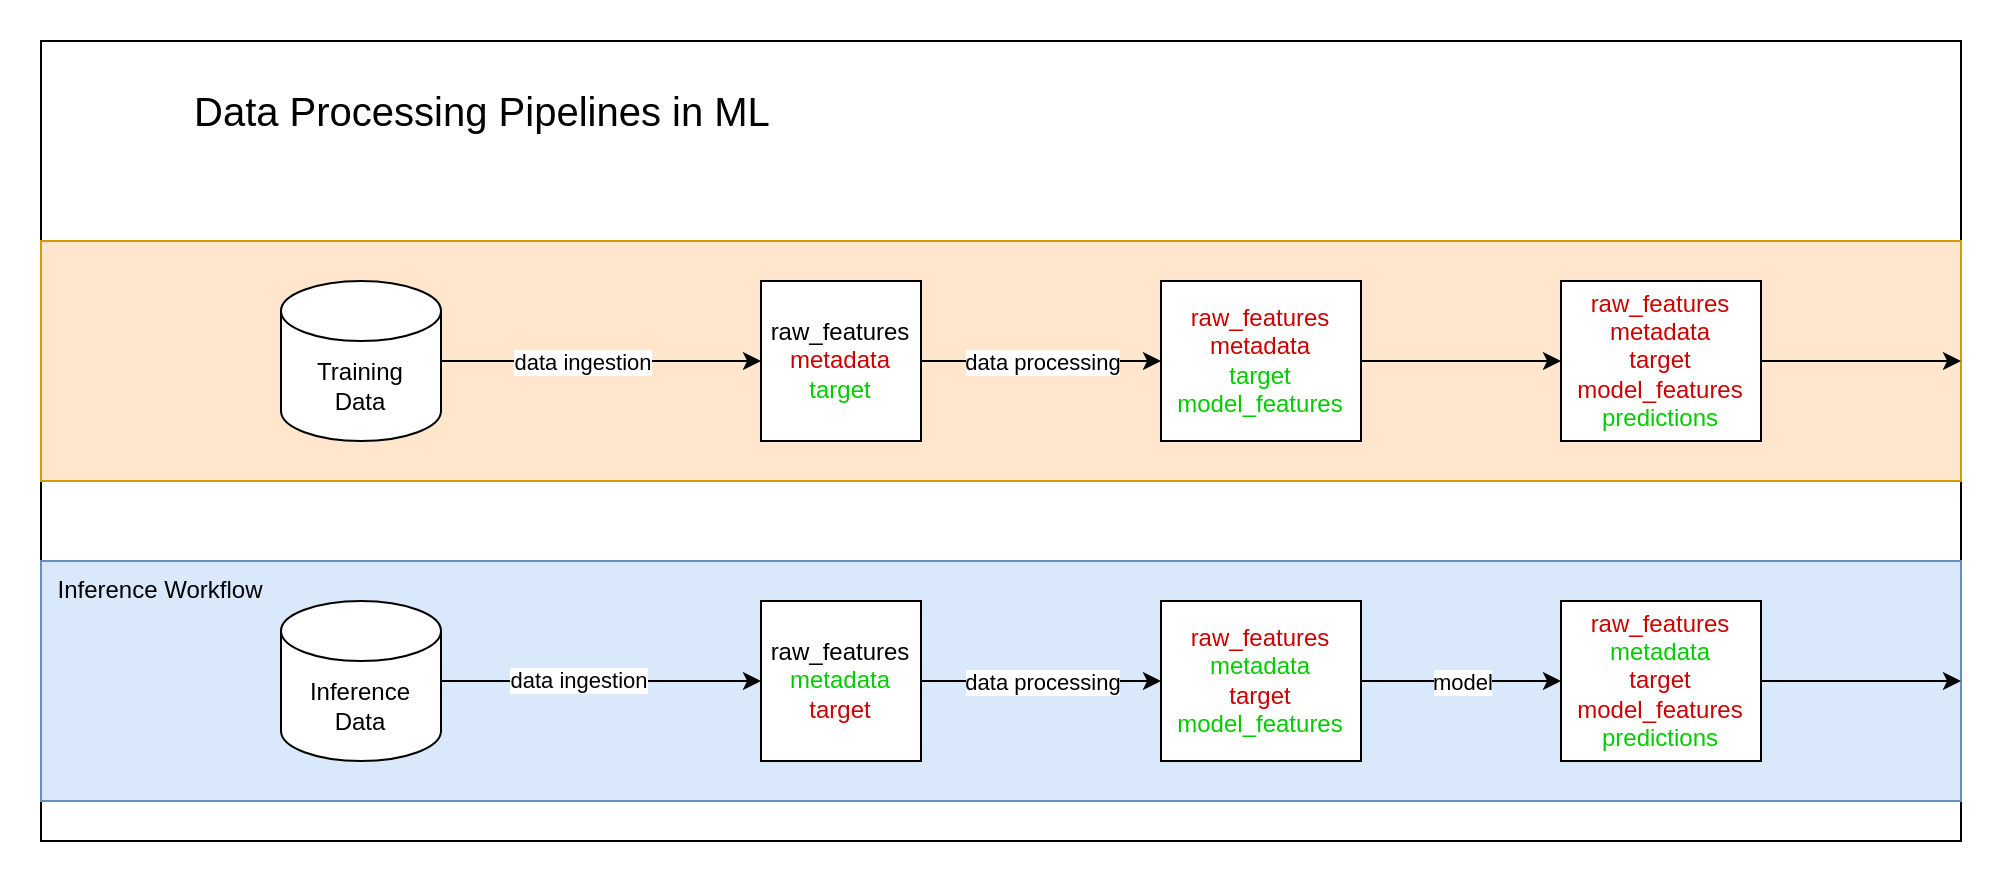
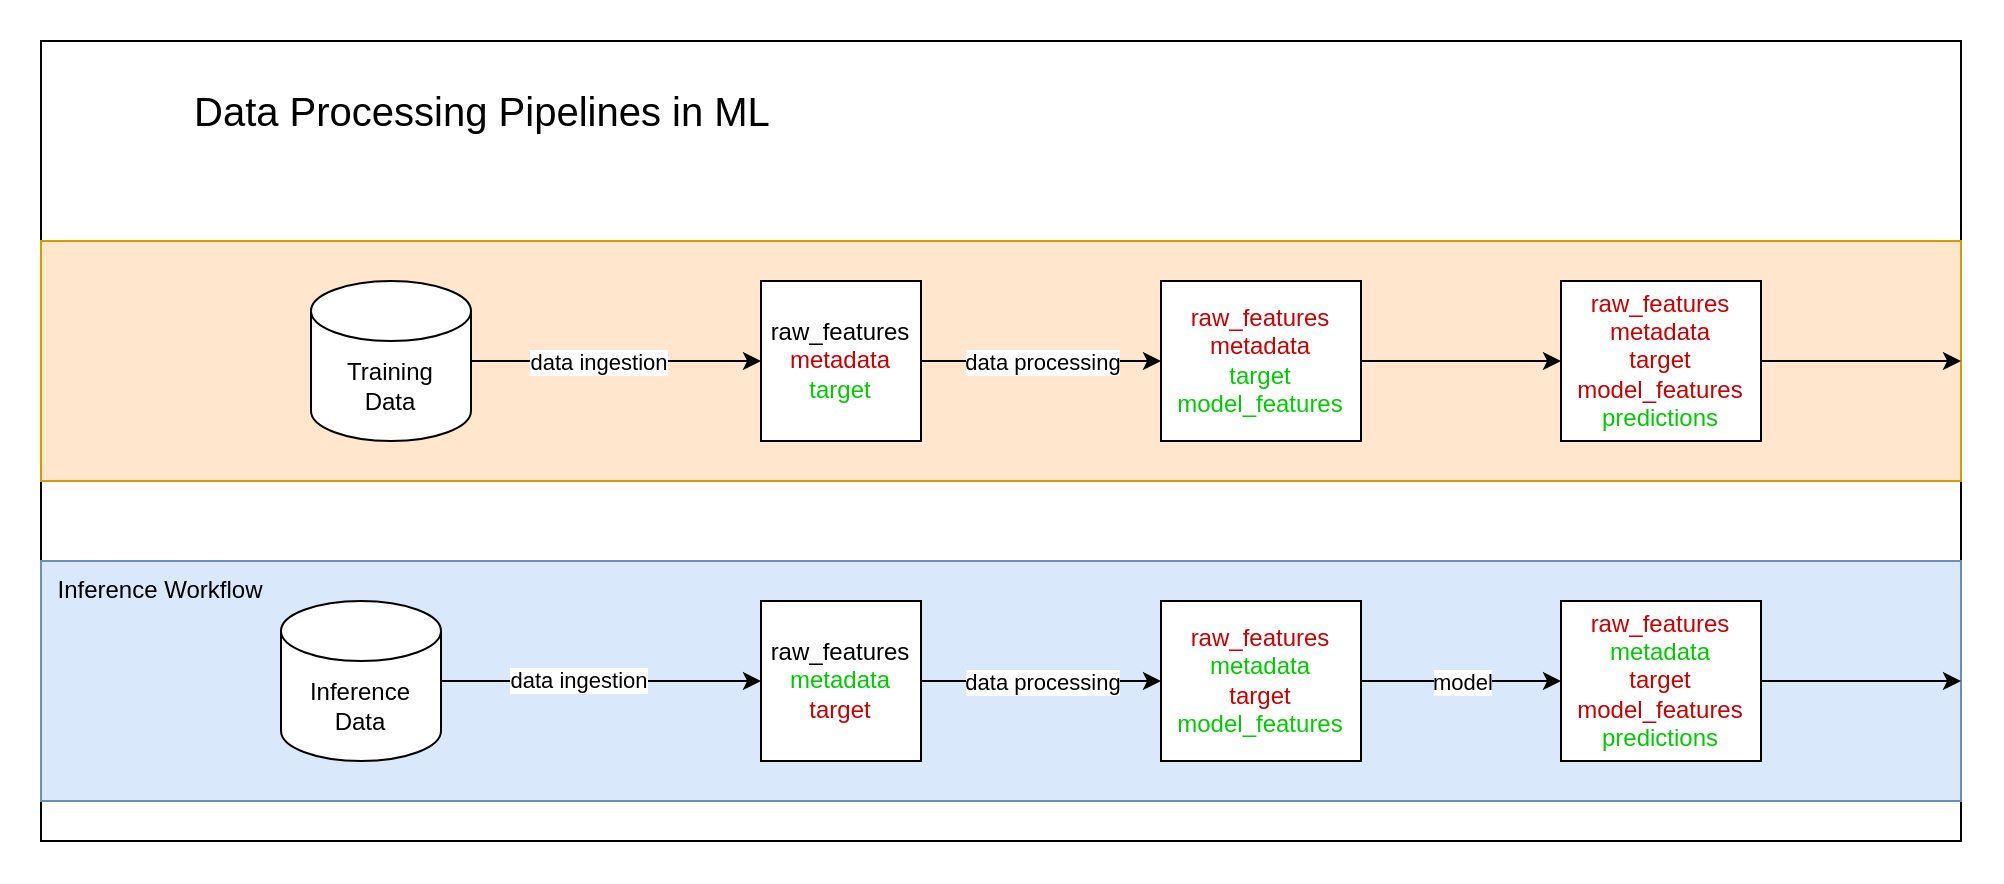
  <mxCell id="0" />
  <mxCell id="1" parent="0" />
  <mxCell id="2" value="" style="rounded=0;whiteSpace=wrap;html=1;" vertex="1" parent="1"><mxGeometry y="20" width="960" height="400" as="geometry" x="20" /></mxCell>
  <mxCell id="3" value="" style="rounded=0;whiteSpace=wrap;html=1;fillColor=#dae8fc;strokeColor=#6c8ebf;align=left;" vertex="1" parent="1"><mxGeometry y="280" width="960" height="120" as="geometry" x="20" /></mxCell>
  <mxCell id="4" value="" style="rounded=0;whiteSpace=wrap;html=1;fillColor=#ffe6cc;strokeColor=#d79b00;align=left;" vertex="1" parent="1"><mxGeometry y="120" width="960" height="120" as="geometry" x="20" /></mxCell>
  <mxCell id="5" style="edgeStyle=none;html=1;entryX=0;entryY=0.5;entryDx=0;entryDy=0;" edge="1" parent="1" source="7" target="13"><mxGeometry relative="1" as="geometry" /></mxCell>
  <mxCell id="6" value="data ingestion" style="edgeLabel;html=1;align=center;verticalAlign=middle;resizable=0;points=[];" vertex="1" connectable="0" parent="5"><mxGeometry x="-0.125" relative="1" as="geometry"><mxPoint as="offset" /></mxGeometry></mxCell>
- <mxCell id="7" value="Training&lt;br&gt;Data" style="shape=cylinder3;whiteSpace=wrap;html=1;boundedLbl=1;backgroundOutline=1;size=15;" vertex="1" parent="1"><mxGeometry x="140" y="140" width="80" height="80" as="geometry" /></mxCell>
+ <mxCell id="7" value="Training&lt;br&gt;Data" style="shape=cylinder3;whiteSpace=wrap;html=1;boundedLbl=1;backgroundOutline=1;size=15;" vertex="1" parent="1"><mxGeometry x="155" y="140" width="80" height="80" as="geometry" /></mxCell>
  <mxCell id="8" style="edgeStyle=none;html=1;entryX=0;entryY=0.5;entryDx=0;entryDy=0;" edge="1" parent="1" source="10" target="16"><mxGeometry relative="1" as="geometry" /></mxCell>
  <mxCell id="9" value="data ingestion" style="edgeLabel;html=1;align=center;verticalAlign=middle;resizable=0;points=[];" vertex="1" connectable="0" parent="8"><mxGeometry x="-0.15" y="1" relative="1" as="geometry"><mxPoint as="offset" /></mxGeometry></mxCell>
  <mxCell id="10" value="Inference&lt;br&gt;Data" style="shape=cylinder3;whiteSpace=wrap;html=1;boundedLbl=1;backgroundOutline=1;size=15;" vertex="1" parent="1"><mxGeometry x="140" y="300" width="80" height="80" as="geometry" /></mxCell>
  <mxCell id="11" style="edgeStyle=none;html=1;entryX=0;entryY=0.5;entryDx=0;entryDy=0;" edge="1" parent="1" source="13" target="18"><mxGeometry relative="1" as="geometry" /></mxCell>
  <mxCell id="12" value="data processing" style="edgeLabel;html=1;align=center;verticalAlign=middle;resizable=0;points=[];" vertex="1" connectable="0" parent="11"><mxGeometry x="-0.183" relative="1" as="geometry"><mxPoint x="11" as="offset" /></mxGeometry></mxCell>
  <mxCell id="13" value="raw_features&lt;br&gt;&lt;font style=&quot;color: rgb(204, 0, 0);&quot;&gt;metadata&lt;/font&gt;&lt;br&gt;&lt;font style=&quot;color: rgb(0, 204, 0);&quot;&gt;target&lt;/font&gt;" style="rounded=0;whiteSpace=wrap;html=1;" vertex="1" parent="1"><mxGeometry x="380" y="140" width="80" height="80" as="geometry" /></mxCell>
  <mxCell id="14" style="edgeStyle=none;html=1;entryX=0;entryY=0.5;entryDx=0;entryDy=0;" edge="1" parent="1" source="16" target="21"><mxGeometry relative="1" as="geometry" /></mxCell>
  <mxCell id="15" value="data processing" style="edgeLabel;html=1;align=center;verticalAlign=middle;resizable=0;points=[];" vertex="1" connectable="0" parent="14"><mxGeometry x="-0.183" relative="1" as="geometry"><mxPoint x="11" as="offset" /></mxGeometry></mxCell>
  <mxCell id="16" value="raw_features&lt;br&gt;&lt;font style=&quot;color: rgb(0, 204, 0);&quot;&gt;metadata&lt;/font&gt;&lt;br&gt;&lt;font style=&quot;color: rgb(204, 0, 0);&quot;&gt;target&lt;/font&gt;" style="rounded=0;whiteSpace=wrap;html=1;" vertex="1" parent="1"><mxGeometry x="380" y="300" width="80" height="80" as="geometry" /></mxCell>
  <mxCell id="17" style="edgeStyle=none;html=1;entryX=0;entryY=0.5;entryDx=0;entryDy=0;" edge="1" parent="1" source="18" target="25"><mxGeometry relative="1" as="geometry" /></mxCell>
  <mxCell id="18" value="&lt;font style=&quot;color: rgb(204, 0, 0);&quot;&gt;raw_features&lt;/font&gt;&lt;br&gt;&lt;font style=&quot;color: rgb(204, 0, 0);&quot;&gt;metadata&lt;br&gt;&lt;/font&gt;&lt;font style=&quot;color: rgb(0, 204, 0);&quot;&gt;target&lt;br&gt;model_features&lt;/font&gt;" style="rounded=0;whiteSpace=wrap;html=1;" vertex="1" parent="1"><mxGeometry x="580" y="140" width="100" height="80" as="geometry" /></mxCell>
  <mxCell id="19" style="edgeStyle=none;html=1;entryX=0;entryY=0.5;entryDx=0;entryDy=0;" edge="1" parent="1" source="21" target="23"><mxGeometry relative="1" as="geometry" /></mxCell>
  <mxCell id="20" value="model" style="edgeLabel;html=1;align=center;verticalAlign=middle;resizable=0;points=[];" vertex="1" connectable="0" parent="19"><mxGeometry x="-0.24" relative="1" as="geometry"><mxPoint x="12" as="offset" /></mxGeometry></mxCell>
  <mxCell id="21" value="&lt;font style=&quot;color: rgb(204, 0, 0);&quot;&gt;raw_features&lt;/font&gt;&lt;br&gt;&lt;font style=&quot;color: rgb(0, 204, 0);&quot;&gt;metadata&lt;/font&gt;&lt;br&gt;&lt;font&gt;&lt;font style=&quot;color: rgb(204, 0, 0);&quot;&gt;target&lt;/font&gt;&lt;br&gt;&lt;font style=&quot;color: rgb(0, 204, 0);&quot;&gt;model_features&lt;/font&gt;&lt;/font&gt;" style="rounded=0;whiteSpace=wrap;html=1;" vertex="1" parent="1"><mxGeometry x="580" y="300" width="100" height="80" as="geometry" /></mxCell>
  <mxCell id="22" style="edgeStyle=none;html=1;" edge="1" parent="1" source="23" target="3"><mxGeometry relative="1" as="geometry" /></mxCell>
  <mxCell id="23" value="&lt;font style=&quot;color: rgb(204, 0, 0);&quot;&gt;raw_features&lt;/font&gt;&lt;br&gt;&lt;font style=&quot;color: rgb(0, 204, 0);&quot;&gt;metadata&lt;/font&gt;&lt;br&gt;&lt;font&gt;&lt;font style=&quot;color: rgb(204, 0, 0);&quot;&gt;target&lt;/font&gt;&lt;br&gt;&lt;font style=&quot;color: rgb(204, 0, 0);&quot;&gt;model_features&lt;/font&gt;&lt;/font&gt;&lt;div&gt;&lt;font&gt;&lt;font style=&quot;color: rgb(0, 204, 0);&quot;&gt;predictions&lt;/font&gt;&lt;/font&gt;&lt;/div&gt;" style="rounded=0;whiteSpace=wrap;html=1;" vertex="1" parent="1"><mxGeometry x="780" y="300" width="100" height="80" as="geometry" /></mxCell>
  <mxCell id="24" style="edgeStyle=none;html=1;" edge="1" parent="1" source="25" target="4"><mxGeometry relative="1" as="geometry" /></mxCell>
  <mxCell id="25" value="&lt;font style=&quot;color: rgb(204, 0, 0);&quot;&gt;raw_features&lt;/font&gt;&lt;br&gt;&lt;font style=&quot;color: rgb(204, 0, 0);&quot;&gt;metadata&lt;/font&gt;&lt;br&gt;&lt;font&gt;&lt;font style=&quot;color: rgb(204, 0, 0);&quot;&gt;target&lt;/font&gt;&lt;br&gt;&lt;font style=&quot;color: rgb(204, 0, 0);&quot;&gt;model_features&lt;/font&gt;&lt;/font&gt;&lt;div&gt;&lt;font&gt;&lt;font style=&quot;color: rgb(0, 204, 0);&quot;&gt;predictions&lt;/font&gt;&lt;/font&gt;&lt;/div&gt;" style="rounded=0;whiteSpace=wrap;html=1;" vertex="1" parent="1"><mxGeometry x="780" y="140" width="100" height="80" as="geometry" /></mxCell>
  <mxCell id="26" value="Inference Workflow" style="text;html=1;align=center;verticalAlign=middle;whiteSpace=wrap;rounded=0;" vertex="1" parent="1"><mxGeometry y="280" width="120" height="30" as="geometry" x="20" /></mxCell>
  <mxCell id="27" value="&lt;font style=&quot;font-size: 20px;&quot;&gt;Data Processing Pipelines in ML&lt;/font&gt;" style="text;html=1;align=left;verticalAlign=middle;whiteSpace=wrap;rounded=0;" vertex="1" parent="1"><mxGeometry x="95" y="40" width="450" height="30" as="geometry" /></mxCell>
